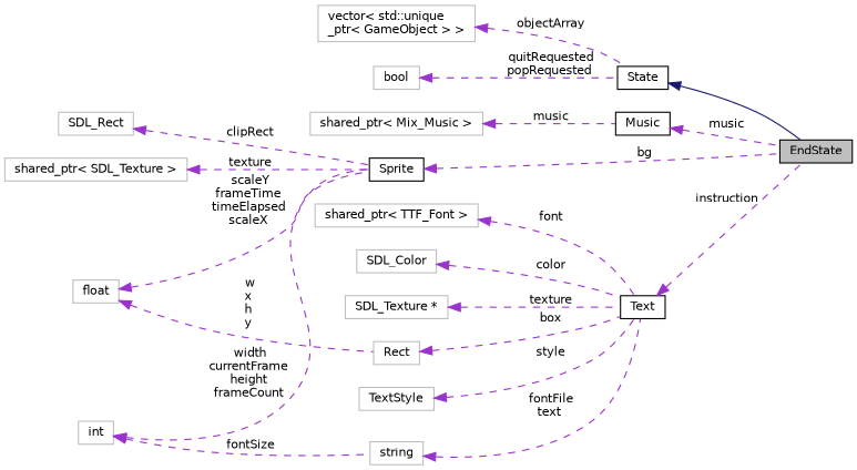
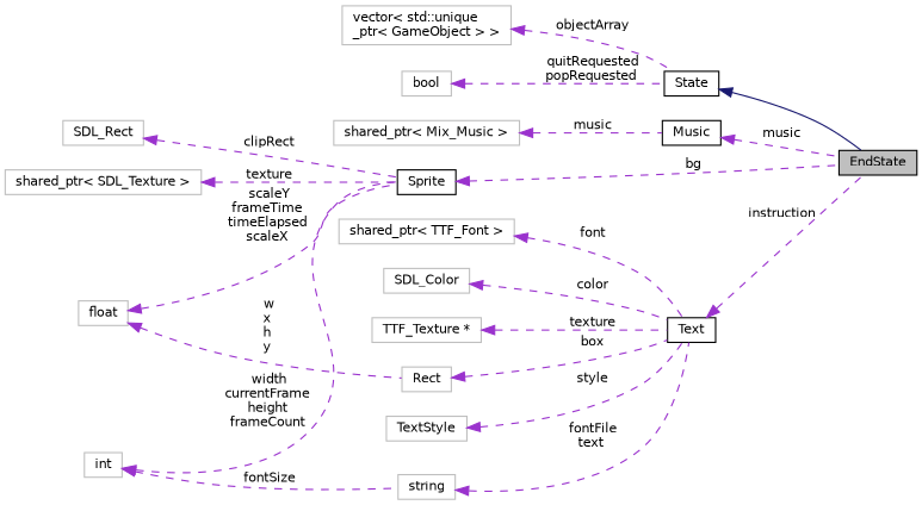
  digraph {
    rankdir=LR
    node [color=grey75 fillcolor=white fontname=Helvetica fontsize=10 shape=record style=filled]
    edge [color=darkorchid3 dir=back fontname=Helvetica fontsize=10 labelfontname=Helvetica labelfontsize=10 style=dashed]
    n1 [color=black fillcolor=grey75 fontcolor=black height=0.2 label=EndState width=0.4]
    n2 [color=black height=0.2 label=State width=0.4]
    n3 [height=0.2 label="vector\< std::unique\l_ptr\< GameObject \> \>" width=0.4]
    n4 [height=0.2 label=bool width=0.4]
    n5 [color=black height=0.2 label=Music width=0.4]
    n6 [height=0.2 label="shared_ptr\< Mix_Music \>" width=0.4]
    n7 [color=black height=0.2 label=Sprite width=0.4]
    n8 [height=0.2 label=float width=0.4]
    n9 [height=0.2 label=Rect width=0.4]
    n10 [color=black height=0.2 label=Text width=0.4]
    n11 [height=0.2 label=SDL_Rect width=0.4]
    n12 [height=0.2 label=int width=0.4]
    n13 [height=0.2 label=string width=0.4]
    n14 [height=0.2 label="shared_ptr\< SDL_Texture \>" width=0.4]
    n15 [height=0.2 label="shared_ptr\< TTF_Font \>" width=0.4]
    n16 [height=0.2 label=SDL_Color width=0.4]
-   n17 [height=0.2 label="SDL_Texture *" width=0.4]
+   n17 [height=0.2 label="TTF_Texture *" width=0.4]
    n18 [height=0.2 label=TextStyle width=0.4]
    n2 -> n1 [color=midnightblue style=solid]
    n3 -> n2 [label=" objectArray"]
    n4 -> n2 [label=" quitRequested\npopRequested"]
    n5 -> n1 [label=" music"]
    n6 -> n5 [label=" music"]
    n7 -> n1 [label=" bg"]
    n8 -> n7 [label=" scaleY\nframeTime\ntimeElapsed\nscaleX"]
    n8 -> n9 [label=" w\nx\nh\ny"]
    n9 -> n10 [label=" box"]
    n10 -> n1 [label=" instruction"]
    n11 -> n7 [label=" clipRect"]
    n12 -> n7 [label=" width\ncurrentFrame\nheight\nframeCount"]
    n12 -> n13 [label=" fontSize"]
    n13 -> n10 [label=" fontFile\ntext"]
    n14 -> n7 [label=" texture"]
    n15 -> n10 [label=" font"]
    n16 -> n10 [label=" color"]
    n17 -> n10 [label=" texture"]
    n18 -> n10 [label=" style"]
  }
